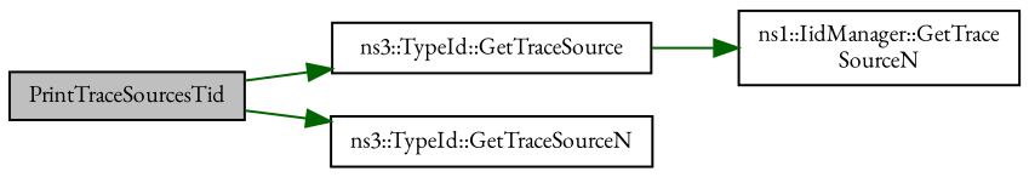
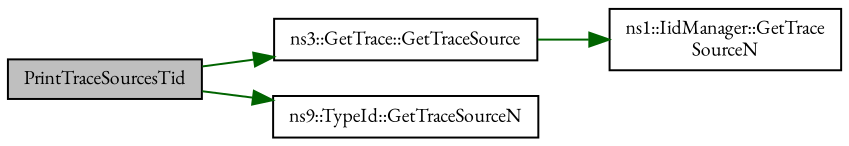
  digraph {
    fontname="EB Garamond"
    rankdir=LR
    node [color=black fillcolor=white fontname="EB Garamond" fontsize=10 shape=record style=filled]
    edge [color=darkgreen fontname="EB Garamond" fontsize=10 labelfontname=Helvetica labelfontsize=10 style=solid]
    n1 [fillcolor=grey75 fontcolor=black height=0.2 label=PrintTraceSourcesTid width=0.4]
-   n2 [height=0.2 label="ns3::TypeId::GetTraceSource" width=0.4]
-   n3 [height=0.2 label="ns3::TypeId::GetTraceSourceN" width=0.4]
+   n2 [height=0.2 label="ns3::GetTrace::GetTraceSource" width=0.4]
+   n3 [height=0.2 label="ns9::TypeId::GetTraceSourceN" width=0.4]
    n4 [height=0.2 label="ns1::IidManager::GetTrace\lSourceN" width=0.4]
    n1 -> n2
    n1 -> n3
    n2 -> n4
  }
